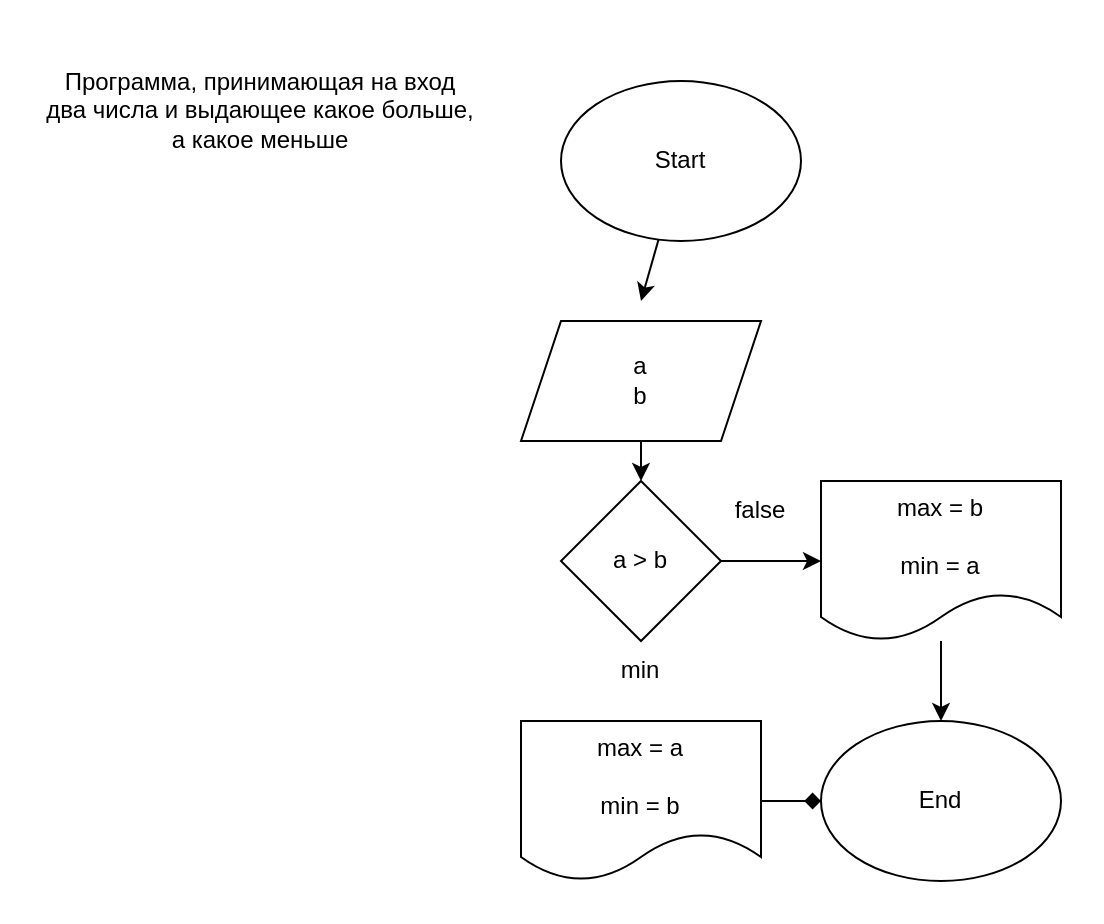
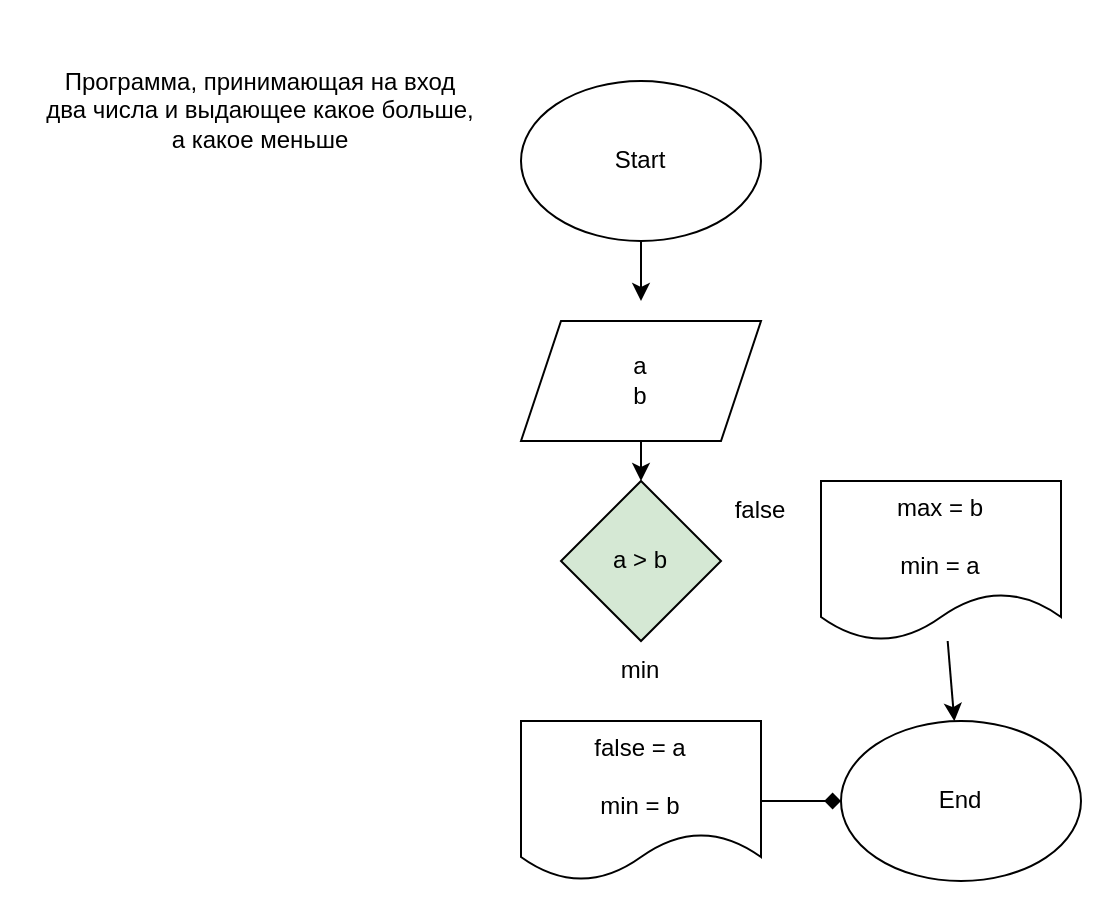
  <mxCell id="0" />
  <mxCell id="1" parent="0" />
  <mxCell id="2" value="" style="edgeStyle=none;html=1;" edge="1" parent="1" source="3"><mxGeometry relative="1" as="geometry"><mxPoint x="320" y="150" as="targetPoint" /></mxGeometry></mxCell>
- <mxCell id="3" value="Start" style="ellipse;whiteSpace=wrap;html=1;" vertex="1" parent="1"><mxGeometry x="280" y="40" width="120" height="80" as="geometry" /></mxCell>
+ <mxCell id="3" value="Start" style="ellipse;whiteSpace=wrap;html=1;" vertex="1" parent="1"><mxGeometry x="260" y="40" width="120" height="80" as="geometry" /></mxCell>
  <mxCell id="4" value="Программа, принимающая на вход два числа и выдающее какое больше, а какое меньше" style="text;html=1;strokeColor=none;fillColor=none;align=center;verticalAlign=middle;whiteSpace=wrap;rounded=0;" vertex="1" parent="1"><mxGeometry x="20" y="20" width="220" height="70" as="geometry" /></mxCell>
  <mxCell id="5" value="" style="edgeStyle=none;html=1;" edge="1" parent="1" target="7"><mxGeometry relative="1" as="geometry"><mxPoint x="320" y="210" as="sourcePoint" /></mxGeometry></mxCell>
- <mxCell id="6" value="" style="edgeStyle=none;html=1;" edge="1" parent="1" source="7" target="12"><mxGeometry relative="1" as="geometry" /></mxCell>
- <mxCell id="7" value="a &amp;gt; b" style="rhombus;whiteSpace=wrap;html=1;" vertex="1" parent="1"><mxGeometry x="280" y="240" width="80" height="80" as="geometry" /></mxCell>
+ <mxCell id="7" value="a &amp;gt; b" style="rhombus;whiteSpace=wrap;html=1;fillColor=#d5e8d4;" vertex="1" parent="1"><mxGeometry x="280" y="240" width="80" height="80" as="geometry" /></mxCell>
  <mxCell id="8" value="" style="edgeStyle=none;html=1;endArrow=diamond;" edge="1" parent="1" source="9" target="13"><mxGeometry relative="1" as="geometry" /></mxCell>
- <mxCell id="9" value="max = a&lt;br&gt;&lt;br&gt;min = b" style="shape=document;whiteSpace=wrap;html=1;boundedLbl=1;" vertex="1" parent="1"><mxGeometry x="260" y="360" width="120" height="80" as="geometry" /></mxCell>
+ <mxCell id="9" value="false = a&lt;br&gt;&lt;br&gt;min = b" style="shape=document;whiteSpace=wrap;html=1;boundedLbl=1;" vertex="1" parent="1"><mxGeometry x="260" y="360" width="120" height="80" as="geometry" /></mxCell>
  <mxCell id="10" value="min" style="text;html=1;strokeColor=none;fillColor=none;align=center;verticalAlign=middle;whiteSpace=wrap;rounded=0;" vertex="1" parent="1"><mxGeometry x="290" y="320" width="60" height="30" as="geometry" /></mxCell>
  <mxCell id="11" value="" style="edgeStyle=none;html=1;" edge="1" parent="1" source="12" target="13"><mxGeometry relative="1" as="geometry" /></mxCell>
  <mxCell id="12" value="max = b&lt;br&gt;&lt;br&gt;min = a" style="shape=document;whiteSpace=wrap;html=1;boundedLbl=1;" vertex="1" parent="1"><mxGeometry x="410" y="240" width="120" height="80" as="geometry" /></mxCell>
- <mxCell id="13" value="End" style="ellipse;whiteSpace=wrap;html=1;" vertex="1" parent="1"><mxGeometry x="410" y="360" width="120" height="80" as="geometry" /></mxCell>
+ <mxCell id="13" value="End" style="ellipse;whiteSpace=wrap;html=1;" vertex="1" parent="1"><mxGeometry x="420" y="360" width="120" height="80" as="geometry" /></mxCell>
  <mxCell id="14" value="false" style="text;html=1;strokeColor=none;fillColor=none;align=center;verticalAlign=middle;whiteSpace=wrap;rounded=0;" vertex="1" parent="1"><mxGeometry x="350" y="240" width="60" height="30" as="geometry" /></mxCell>
  <mxCell id="15" value="a&lt;br&gt;b" style="shape=parallelogram;perimeter=parallelogramPerimeter;whiteSpace=wrap;html=1;fixedSize=1;" vertex="1" parent="1"><mxGeometry x="260" y="160" width="120" height="60" as="geometry" /></mxCell>
